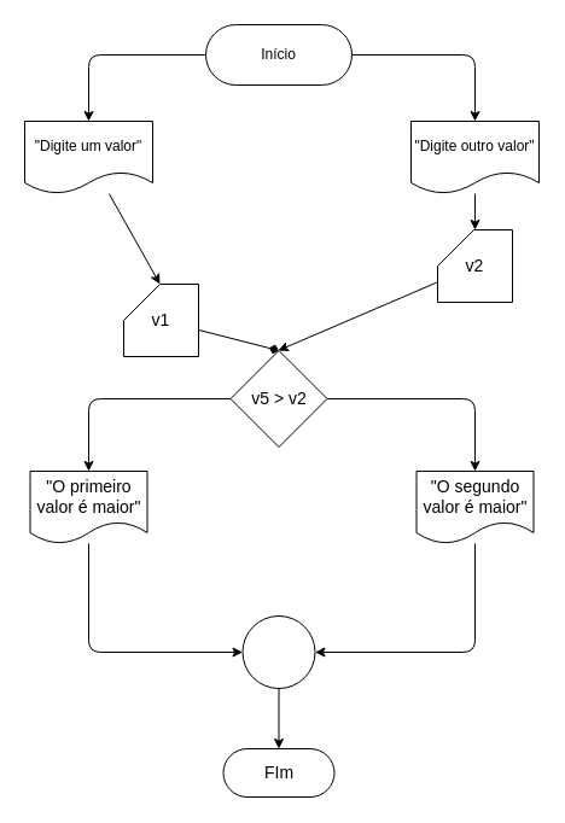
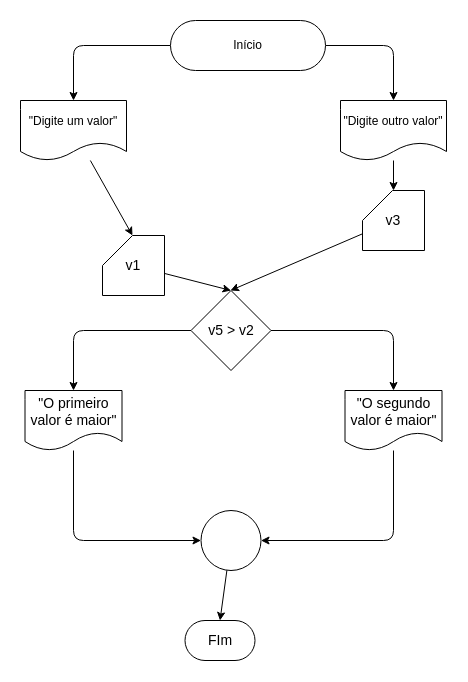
  <mxCell id="0" />
  <mxCell id="1" parent="0" />
  <mxCell id="2" style="edgeStyle=none;html=1;entryX=0.5;entryY=0;entryDx=0;entryDy=0;" edge="1" parent="1" source="4" target="6"><mxGeometry relative="1" as="geometry"><Array as="points"><mxPoint x="73" y="45" /></Array></mxGeometry></mxCell>
  <mxCell id="3" style="edgeStyle=none;html=1;entryX=0.5;entryY=0;entryDx=0;entryDy=0;" edge="1" parent="1" source="4" target="8"><mxGeometry relative="1" as="geometry"><Array as="points"><mxPoint x="393" y="45" /></Array></mxGeometry></mxCell>
- <mxCell id="4" value="Início" style="rounded=1;whiteSpace=wrap;html=1;arcSize=50;" vertex="1" parent="1"><mxGeometry x="170" y="20" width="121" height="50" as="geometry" /></mxCell>
+ <mxCell id="4" value="Início" style="rounded=1;whiteSpace=wrap;html=1;arcSize=50;" vertex="1" parent="1"><mxGeometry x="170" y="20" width="155" height="50" as="geometry" /></mxCell>
  <mxCell id="5" style="edgeStyle=none;html=1;entryX=0;entryY=0;entryDx=30;entryDy=0;entryPerimeter=0;fontSize=14;" edge="1" parent="1" source="6" target="10"><mxGeometry relative="1" as="geometry" /></mxCell>
  <mxCell id="6" value="&quot;Digite um valor&quot;" style="shape=document;whiteSpace=wrap;html=1;boundedLbl=1;" vertex="1" parent="1"><mxGeometry x="20" y="100" width="106" height="60" as="geometry" /></mxCell>
  <mxCell id="7" style="edgeStyle=none;html=1;entryX=0.5;entryY=0;entryDx=0;entryDy=0;entryPerimeter=0;fontSize=14;" edge="1" parent="1" source="8" target="12"><mxGeometry relative="1" as="geometry" /></mxCell>
  <mxCell id="8" value="&quot;Digite outro valor&quot;" style="shape=document;whiteSpace=wrap;html=1;boundedLbl=1;" vertex="1" parent="1"><mxGeometry x="340" y="100" width="106" height="60" as="geometry" /></mxCell>
- <mxCell id="9" style="edgeStyle=none;html=1;entryX=0.5;entryY=0;entryDx=0;entryDy=0;fontSize=14;endArrow=diamond;" edge="1" parent="1" source="10" target="15"><mxGeometry relative="1" as="geometry" /></mxCell>
+ <mxCell id="9" style="edgeStyle=none;html=1;entryX=0.5;entryY=0;entryDx=0;entryDy=0;fontSize=14;" edge="1" parent="1" source="10" target="15"><mxGeometry relative="1" as="geometry" /></mxCell>
  <mxCell id="10" value="&lt;font style=&quot;font-size: 14px&quot;&gt;v1&lt;/font&gt;" style="shape=card;whiteSpace=wrap;html=1;" vertex="1" parent="1"><mxGeometry x="102" y="235" width="62" height="60" as="geometry" /></mxCell>
  <mxCell id="11" style="edgeStyle=none;html=1;fontSize=14;" edge="1" parent="1" source="12"><mxGeometry relative="1" as="geometry"><mxPoint x="230" y="290" as="targetPoint" /></mxGeometry></mxCell>
- <mxCell id="12" value="&lt;font style=&quot;font-size: 14px&quot;&gt;v2&lt;/font&gt;" style="shape=card;whiteSpace=wrap;html=1;" vertex="1" parent="1"><mxGeometry x="362" y="190" width="62" height="60" as="geometry" /></mxCell>
+ <mxCell id="12" value="&lt;font style=&quot;font-size: 14px&quot;&gt;v3&lt;/font&gt;" style="shape=card;whiteSpace=wrap;html=1;" vertex="1" parent="1"><mxGeometry x="362" y="190" width="62" height="60" as="geometry" /></mxCell>
  <mxCell id="13" style="edgeStyle=none;html=1;entryX=0.5;entryY=0;entryDx=0;entryDy=0;fontSize=14;" edge="1" parent="1" source="15" target="17"><mxGeometry relative="1" as="geometry"><Array as="points"><mxPoint x="73" y="330" /></Array></mxGeometry></mxCell>
  <mxCell id="14" style="edgeStyle=none;html=1;entryX=0.5;entryY=0;entryDx=0;entryDy=0;fontSize=14;" edge="1" parent="1" source="15" target="19"><mxGeometry relative="1" as="geometry"><Array as="points"><mxPoint x="393" y="330" /></Array></mxGeometry></mxCell>
  <mxCell id="15" value="v5 &amp;gt; v2" style="rhombus;whiteSpace=wrap;html=1;fontSize=14;" vertex="1" parent="1"><mxGeometry x="190.5" y="290" width="80" height="80" as="geometry" /></mxCell>
  <mxCell id="16" style="edgeStyle=none;html=1;entryX=0;entryY=0.5;entryDx=0;entryDy=0;fontSize=14;" edge="1" parent="1" source="17" target="21"><mxGeometry relative="1" as="geometry"><Array as="points"><mxPoint x="73" y="540" /></Array></mxGeometry></mxCell>
  <mxCell id="17" value="&quot;O primeiro valor é maior&quot;" style="shape=document;whiteSpace=wrap;html=1;boundedLbl=1;fontSize=14;" vertex="1" parent="1"><mxGeometry x="24.5" y="390" width="97" height="60" as="geometry" /></mxCell>
  <mxCell id="18" style="edgeStyle=none;html=1;entryX=1;entryY=0.5;entryDx=0;entryDy=0;fontSize=14;" edge="1" parent="1" source="19" target="21"><mxGeometry relative="1" as="geometry"><Array as="points"><mxPoint x="393" y="540" /></Array></mxGeometry></mxCell>
  <mxCell id="19" value="&quot;O segundo valor é maior&quot;" style="shape=document;whiteSpace=wrap;html=1;boundedLbl=1;fontSize=14;" vertex="1" parent="1"><mxGeometry x="344.5" y="390" width="97" height="60" as="geometry" /></mxCell>
  <mxCell id="20" style="edgeStyle=none;html=1;entryX=0.5;entryY=0;entryDx=0;entryDy=0;fontSize=14;" edge="1" parent="1" source="21" target="22"><mxGeometry relative="1" as="geometry" /></mxCell>
  <mxCell id="21" value="" style="ellipse;whiteSpace=wrap;html=1;aspect=fixed;fontSize=14;" vertex="1" parent="1"><mxGeometry x="200.5" y="510" width="60" height="60" as="geometry" /></mxCell>
- <mxCell id="22" value="FIm" style="rounded=1;whiteSpace=wrap;html=1;fontSize=14;arcSize=50;" vertex="1" parent="1"><mxGeometry x="184.5" y="620" width="92" height="40" as="geometry" /></mxCell>
+ <mxCell id="22" value="FIm" style="rounded=1;whiteSpace=wrap;html=1;fontSize=14;arcSize=50;" vertex="1" parent="1"><mxGeometry x="184.5" y="620" width="70" height="40" as="geometry" /></mxCell>
